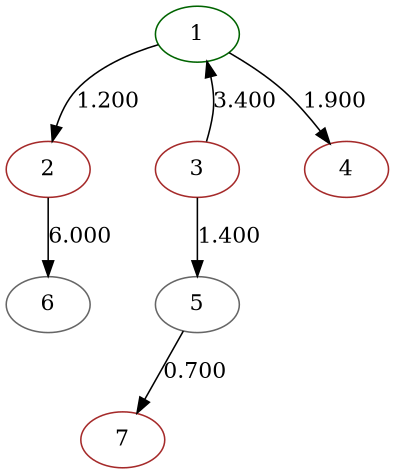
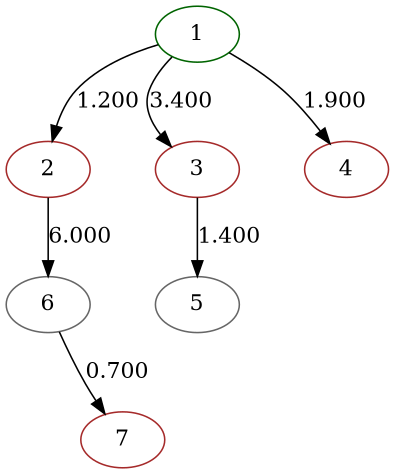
  digraph {
    node [color=brown]
    1 [color=darkgreen]
    2
    3
    4
    6 [color=gray40]
    5 [color=gray40]
    7
    1 -> 2 [label=1.200 weight=1.200]
-   3 -> 1 [label=3.400 weight=3.400]
+   1 -> 3 [label=3.400 weight=3.400]
    1 -> 4 [label=1.900 weight=1.900]
    2 -> 6 [label=6.000 weight=6.000]
    3 -> 5 [label=1.400 weight=2.400]
-   5 -> 7 [label=0.700 weight=0.700]
+   6 -> 7 [label=0.700 weight=0.700]
  }
